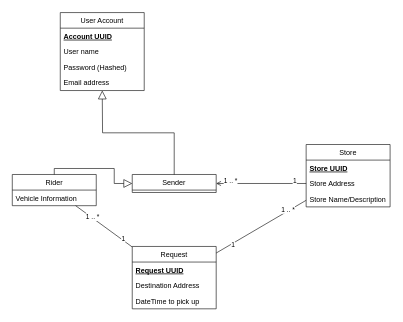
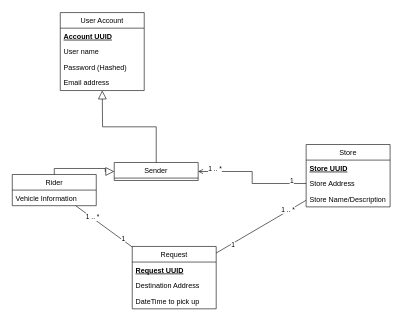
  <mxCell id="0" />
  <mxCell id="1" parent="0" />
  <mxCell id="2" value="User Account" style="swimlane;fontStyle=0;childLayout=stackLayout;horizontal=1;startSize=26;fillColor=none;horizontalStack=0;resizeParent=1;resizeParentMax=0;resizeLast=0;collapsible=1;marginBottom=0;" vertex="1" parent="1"><mxGeometry x="100" y="20" width="140" height="130" as="geometry" /></mxCell>
  <mxCell id="3" value="Account UUID" style="text;strokeColor=none;fillColor=none;align=left;verticalAlign=top;spacingLeft=4;spacingRight=4;overflow=hidden;rotatable=0;points=[[0,0.5],[1,0.5]];portConstraint=eastwest;fontStyle=5" vertex="1" parent="2"><mxGeometry y="26" width="140" height="26" as="geometry" /></mxCell>
  <mxCell id="4" value="User name" style="text;strokeColor=none;fillColor=none;align=left;verticalAlign=top;spacingLeft=4;spacingRight=4;overflow=hidden;rotatable=0;points=[[0,0.5],[1,0.5]];portConstraint=eastwest;" vertex="1" parent="2"><mxGeometry y="52" width="140" height="26" as="geometry" /></mxCell>
  <mxCell id="5" value="Password (Hashed)" style="text;strokeColor=none;fillColor=none;align=left;verticalAlign=top;spacingLeft=4;spacingRight=4;overflow=hidden;rotatable=0;points=[[0,0.5],[1,0.5]];portConstraint=eastwest;" vertex="1" parent="2"><mxGeometry y="78" width="140" height="26" as="geometry" /></mxCell>
  <mxCell id="6" value="Email address" style="text;strokeColor=none;fillColor=none;align=left;verticalAlign=top;spacingLeft=4;spacingRight=4;overflow=hidden;rotatable=0;points=[[0,0.5],[1,0.5]];portConstraint=eastwest;" vertex="1" parent="2"><mxGeometry y="104" width="140" height="26" as="geometry" /></mxCell>
  <mxCell id="7" value="" style="endArrow=block;endFill=0;endSize=12;html=1;rounded=0;exitX=0.5;exitY=0;exitDx=0;exitDy=0;edgeStyle=orthogonalEdgeStyle;" edge="1" parent="1" source="8" target="10"><mxGeometry width="160" relative="1" as="geometry"><mxPoint x="80" y="280" as="sourcePoint" /><mxPoint x="440" y="320" as="targetPoint" /></mxGeometry></mxCell>
  <mxCell id="8" value="Rider" style="swimlane;fontStyle=0;childLayout=stackLayout;horizontal=1;startSize=26;fillColor=none;horizontalStack=0;resizeParent=1;resizeParentMax=0;resizeLast=0;collapsible=1;marginBottom=0;" vertex="1" parent="1"><mxGeometry x="20" y="290" width="140" height="52" as="geometry" /></mxCell>
  <mxCell id="9" value="Vehicle Information" style="text;strokeColor=none;fillColor=none;align=left;verticalAlign=top;spacingLeft=4;spacingRight=4;overflow=hidden;rotatable=0;points=[[0,0.5],[1,0.5]];portConstraint=eastwest;" vertex="1" parent="8"><mxGeometry y="26" width="140" height="26" as="geometry" /></mxCell>
- <mxCell id="10" value="Sender" style="swimlane;fontStyle=0;childLayout=stackLayout;horizontal=1;startSize=26;fillColor=none;horizontalStack=0;resizeParent=1;resizeParentMax=0;resizeLast=0;collapsible=1;marginBottom=0;" vertex="1" parent="1"><mxGeometry x="220" y="290" width="140" height="30" as="geometry" /></mxCell>
+ <mxCell id="10" value="Sender" style="swimlane;fontStyle=0;childLayout=stackLayout;horizontal=1;startSize=26;fillColor=none;horizontalStack=0;resizeParent=1;resizeParentMax=0;resizeLast=0;collapsible=1;marginBottom=0;" vertex="1" parent="1"><mxGeometry x="190" y="270" width="140" height="30" as="geometry" /></mxCell>
  <mxCell id="11" value="" style="endArrow=block;endFill=0;endSize=12;html=1;rounded=0;exitX=0.5;exitY=0;exitDx=0;exitDy=0;edgeStyle=orthogonalEdgeStyle;" edge="1" parent="1" source="10"><mxGeometry width="160" relative="1" as="geometry"><mxPoint x="160" y="310" as="sourcePoint" /><mxPoint x="170" y="150" as="targetPoint" /></mxGeometry></mxCell>
  <mxCell id="12" style="edgeStyle=orthogonalEdgeStyle;rounded=0;orthogonalLoop=1;jettySize=auto;html=1;exitX=0;exitY=0.5;exitDx=0;exitDy=0;entryX=1;entryY=0.5;entryDx=0;entryDy=0;strokeColor=#000000;endArrow=open;endFill=0;" edge="1" parent="1" source="17" target="10"><mxGeometry relative="1" as="geometry" /></mxCell>
  <mxCell id="13" value="1 .. *" style="edgeLabel;html=1;align=center;verticalAlign=middle;resizable=0;points=[];" vertex="1" connectable="0" parent="12"><mxGeometry x="0.85" y="-2" relative="1" as="geometry"><mxPoint x="12.86" y="-3" as="offset" /></mxGeometry></mxCell>
  <mxCell id="14" value="1" style="edgeLabel;html=1;align=center;verticalAlign=middle;resizable=0;points=[];" vertex="1" connectable="0" parent="12"><mxGeometry x="-0.796" y="-1" relative="1" as="geometry"><mxPoint x="-4.57" y="-4" as="offset" /></mxGeometry></mxCell>
  <mxCell id="15" value="Store" style="swimlane;fontStyle=0;childLayout=stackLayout;horizontal=1;startSize=26;fillColor=none;horizontalStack=0;resizeParent=1;resizeParentMax=0;resizeLast=0;collapsible=1;marginBottom=0;" vertex="1" parent="1"><mxGeometry x="510" y="240" width="140" height="104" as="geometry" /></mxCell>
  <mxCell id="16" value="Store UUID" style="text;strokeColor=none;fillColor=none;align=left;verticalAlign=top;spacingLeft=4;spacingRight=4;overflow=hidden;rotatable=0;points=[[0,0.5],[1,0.5]];portConstraint=eastwest;fontStyle=5" vertex="1" parent="15"><mxGeometry y="26" width="140" height="26" as="geometry" /></mxCell>
  <mxCell id="17" value="Store Address" style="text;strokeColor=none;fillColor=none;align=left;verticalAlign=top;spacingLeft=4;spacingRight=4;overflow=hidden;rotatable=0;points=[[0,0.5],[1,0.5]];portConstraint=eastwest;" vertex="1" parent="15"><mxGeometry y="52" width="140" height="26" as="geometry" /></mxCell>
  <mxCell id="18" value="Store Name/Description" style="text;strokeColor=none;fillColor=none;align=left;verticalAlign=top;spacingLeft=4;spacingRight=4;overflow=hidden;rotatable=0;points=[[0,0.5],[1,0.5]];portConstraint=eastwest;" vertex="1" parent="15"><mxGeometry y="78" width="140" height="26" as="geometry" /></mxCell>
  <mxCell id="19" value="" style="endArrow=none;html=1;strokeColor=#000000;" edge="1" parent="1" source="25" target="15"><mxGeometry width="50" height="50" relative="1" as="geometry"><mxPoint x="460" y="480" as="sourcePoint" /><mxPoint x="510" y="430" as="targetPoint" /></mxGeometry></mxCell>
  <mxCell id="20" value="1" style="edgeLabel;html=1;align=center;verticalAlign=middle;resizable=0;points=[];" vertex="1" connectable="0" parent="19"><mxGeometry x="-0.64" y="-2" relative="1" as="geometry"><mxPoint as="offset" /></mxGeometry></mxCell>
  <mxCell id="21" value="1 .. *" style="edgeLabel;html=1;align=center;verticalAlign=middle;resizable=0;points=[];" vertex="1" connectable="0" parent="19"><mxGeometry x="0.829" relative="1" as="geometry"><mxPoint x="-17.4" y="8.12" as="offset" /></mxGeometry></mxCell>
  <mxCell id="22" value="" style="endArrow=none;html=1;strokeColor=#000000;" edge="1" parent="1" source="25" target="8"><mxGeometry width="50" height="50" relative="1" as="geometry"><mxPoint x="0" y="541.241" as="sourcePoint" /><mxPoint x="150" y="473.999" as="targetPoint" /></mxGeometry></mxCell>
  <mxCell id="23" value="1" style="edgeLabel;html=1;align=center;verticalAlign=middle;resizable=0;points=[];" vertex="1" connectable="0" parent="22"><mxGeometry x="-0.64" y="-2" relative="1" as="geometry"><mxPoint as="offset" /></mxGeometry></mxCell>
  <mxCell id="24" value="1 .. *" style="edgeLabel;html=1;align=center;verticalAlign=middle;resizable=0;points=[];" vertex="1" connectable="0" parent="22"><mxGeometry x="0.829" relative="1" as="geometry"><mxPoint x="19.91" y="12.45" as="offset" /></mxGeometry></mxCell>
  <mxCell id="25" value="Request" style="swimlane;fontStyle=0;childLayout=stackLayout;horizontal=1;startSize=26;fillColor=none;horizontalStack=0;resizeParent=1;resizeParentMax=0;resizeLast=0;collapsible=1;marginBottom=0;" vertex="1" parent="1"><mxGeometry x="220" y="410" width="140" height="104" as="geometry" /></mxCell>
  <mxCell id="26" value="Request UUID" style="text;strokeColor=none;fillColor=none;align=left;verticalAlign=top;spacingLeft=4;spacingRight=4;overflow=hidden;rotatable=0;points=[[0,0.5],[1,0.5]];portConstraint=eastwest;fontStyle=5" vertex="1" parent="25"><mxGeometry y="26" width="140" height="26" as="geometry" /></mxCell>
  <mxCell id="27" value="Destination Address" style="text;strokeColor=none;fillColor=none;align=left;verticalAlign=top;spacingLeft=4;spacingRight=4;overflow=hidden;rotatable=0;points=[[0,0.5],[1,0.5]];portConstraint=eastwest;" vertex="1" parent="25"><mxGeometry y="52" width="140" height="26" as="geometry" /></mxCell>
  <mxCell id="28" value="DateTime to pick up" style="text;strokeColor=none;fillColor=none;align=left;verticalAlign=top;spacingLeft=4;spacingRight=4;overflow=hidden;rotatable=0;points=[[0,0.5],[1,0.5]];portConstraint=eastwest;" vertex="1" parent="25"><mxGeometry y="78" width="140" height="26" as="geometry" /></mxCell>
